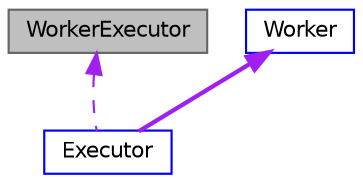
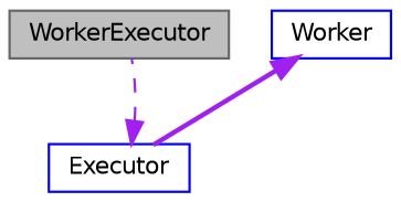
  digraph {
    node [color=blue fillcolor=white fontname=Helvetica fontsize=10 shape=record style=filled]
    edge [color=purple dir=back fontname=Helvetica fontsize=10 labelfontname=Helvetica labelfontsize=10]
    n1 [color=gray40 fillcolor=grey75 fontcolor=black height=0.2 label=WorkerExecutor width=0.4]
    n2 [height=0.2 label=Executor width=0.4]
    n3 [height=0.2 label=Worker width=0.4]
-   n1 -> n2 [style=dashed]
+   n2 -> n1 [style=dashed]
    n3 -> n2 [style=bold]
  }
